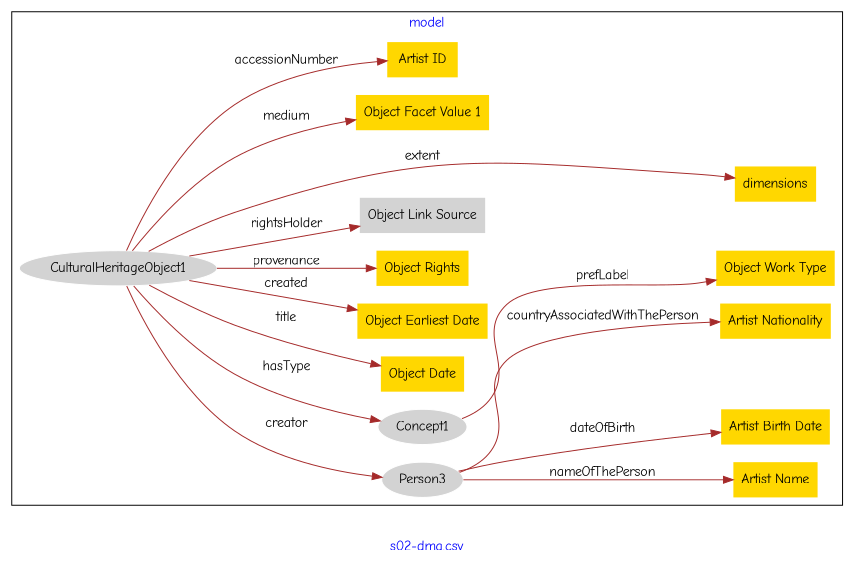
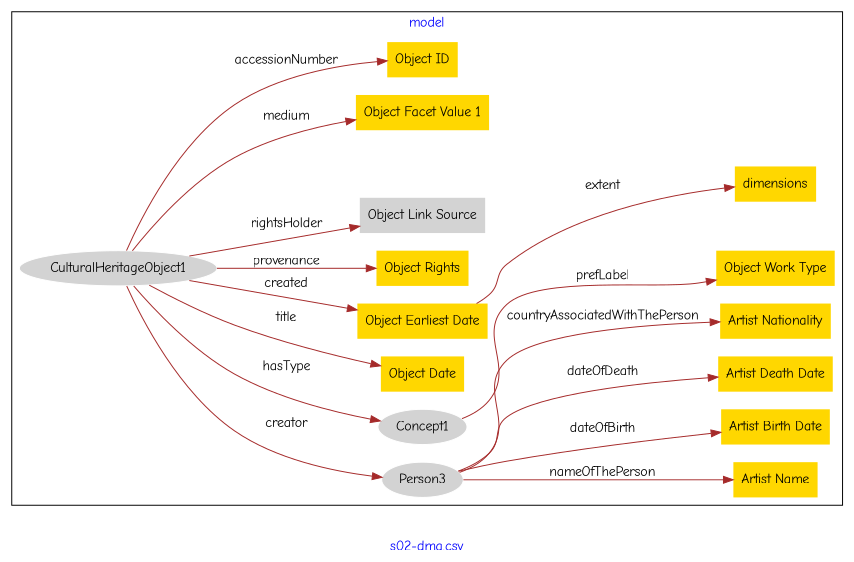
  digraph {
    fontcolor=blue
    fontname="Comic Neue"
    label="s02-dma.csv"
    rankdir=LR
    remincross=true
    node [fillcolor=gold fontname="Comic Neue" style=filled shape=plaintext]
    edge [color=brown fontcolor=black fontname="Comic Neue"]
    n1 [color=white fillcolor=lightgray label=CulturalHeritageObject1 shape=""]
    n2 [color=white fillcolor=lightgray label=Person3 shape=""]
    n3 [color=white fillcolor=lightgray label=Concept1 shape=""]
    n4 [label="Object Date"]
    n5 [label="Object Earliest Date"]
    n6 [label="Object Work Type"]
    n7 [label="Artist Name"]
    n8 [label="Object Rights"]
    n9 [fillcolor=lightgray label="Object Link Source"]
    n10 [label=dimensions]
    n11 [label="Object Facet Value 1"]
    n12 [label="Artist Birth Date"]
-   n14 [label="Artist ID"]
+   n13 [label="Artist Death Date"]
+   n14 [label="Object ID"]
    n15 [label="Artist Nationality"]
    subgraph cluster_1 {
      label=model
      n1
      n2
      n3
      n4
      n5
      n6
      n7
      n8
      n9
      n10
      n11
      n12
+     n13
      n14
      n15
    }
    n1 -> n2 [label=creator]
    n1 -> n3 [label=hasType]
    n1 -> n4 [label=title]
    n1 -> n5 [label=created]
    n1 -> n8 [label=provenance]
    n1 -> n9 [label=rightsHolder]
-   n1 -> n10 [label=extent]
+   n5 -> n10 [label=extent]
    n1 -> n11 [label=medium]
    n1 -> n14 [label=accessionNumber]
    n2 -> n7 [label=nameOfThePerson]
    n2 -> n12 [label=dateOfBirth]
+   n2 -> n13 [label=dateOfDeath]
    n2 -> n15 [label=countryAssociatedWithThePerson]
    n3 -> n6 [label=prefLabel]
  }
